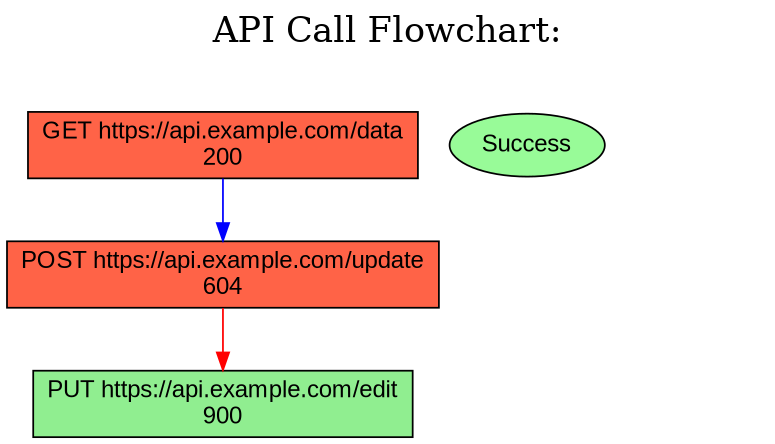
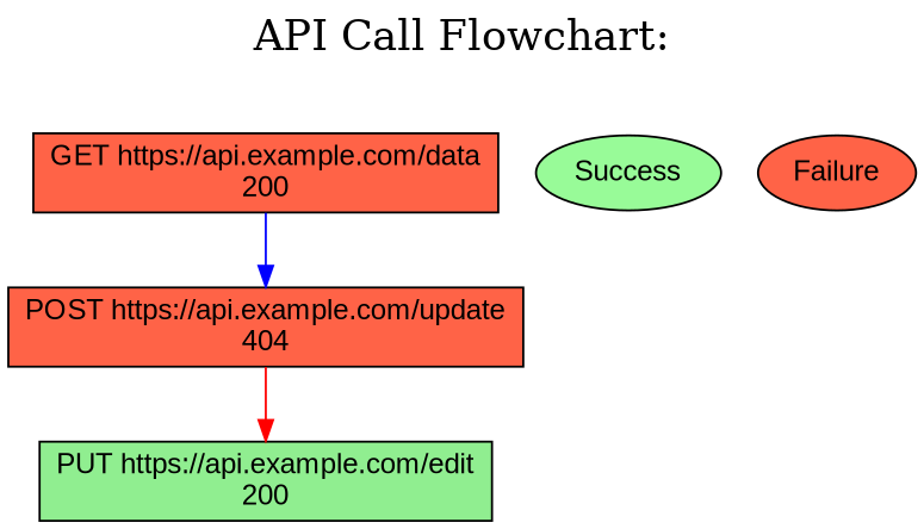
  digraph {
    fontsize=20
    label="API Call Flowchart:"
    labelloc=t
    node [fillcolor="#FF6347" fontname=Arial shape=box style=filled]
    edge [fontname=Arial]
    n1 [label="GET https://api.example.com/data\n200"]
-   n2 [label="POST https://api.example.com/update\n604"]
-   n3 [fillcolor="#90EE90" label="PUT https://api.example.com/edit\n900"]
+   n2 [label="POST https://api.example.com/update\n404"]
+   n3 [fillcolor="#90EE90" label="PUT https://api.example.com/edit\n200"]
    n4 [fillcolor="#98FB98" label=Success shape=ellipse]
+   n5 [label=Failure shape=ellipse]
    n1 -> n2 [color=blue]
    n2 -> n3 [color=red]
  }
